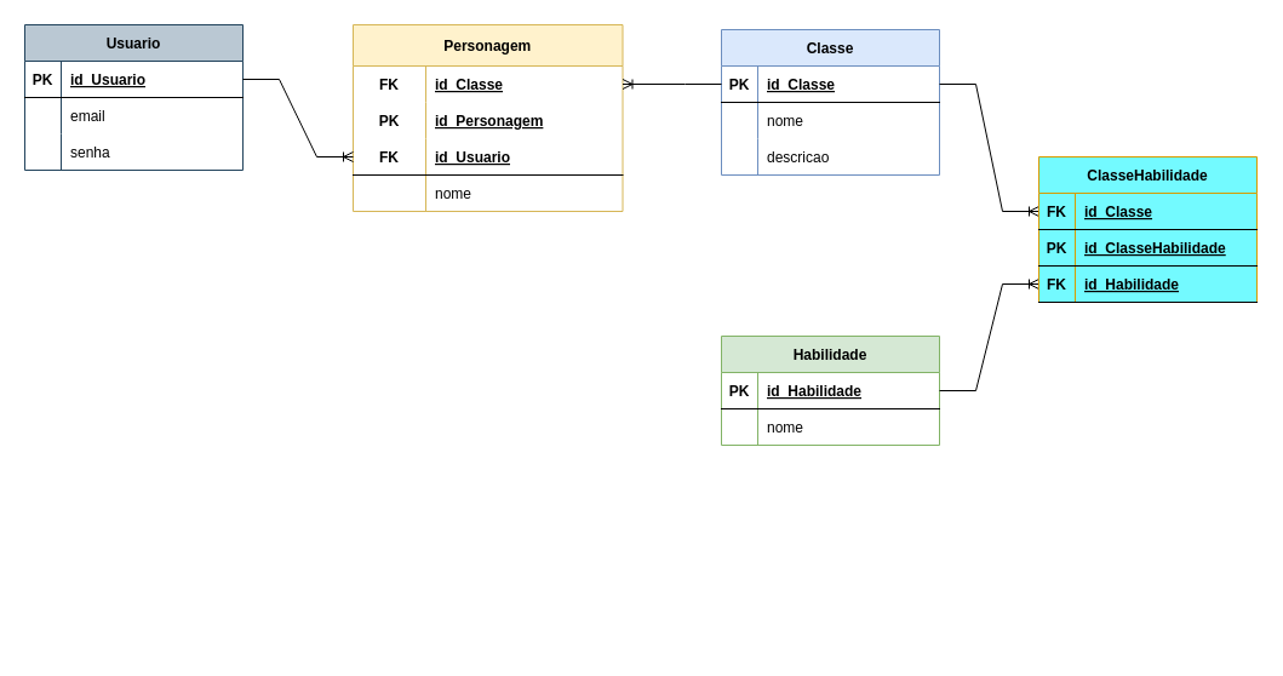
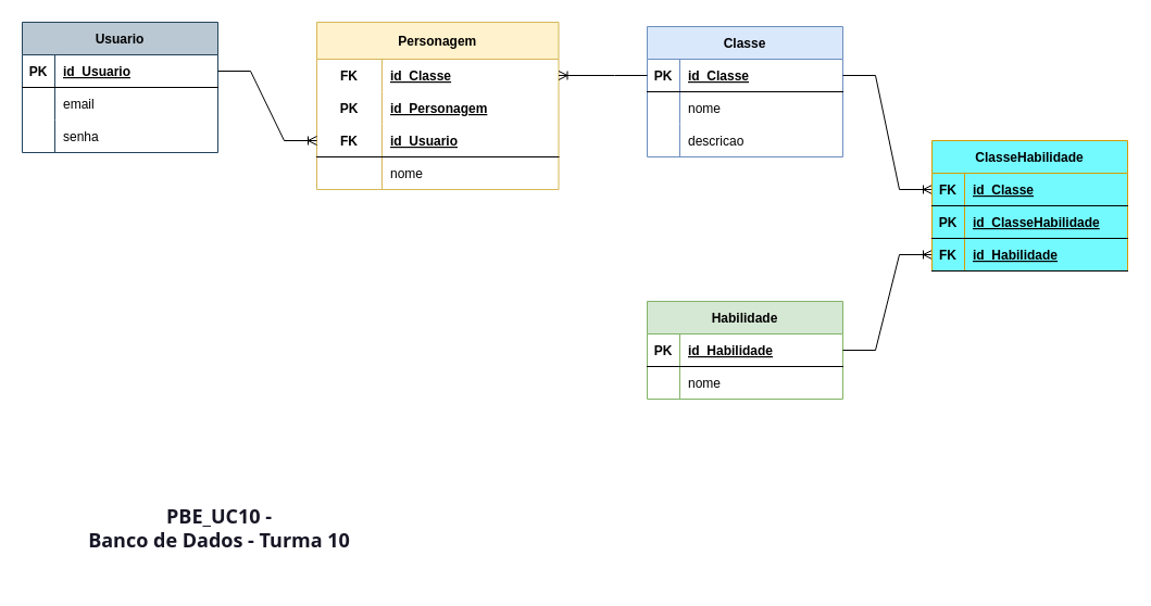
  <mxCell id="0" />
  <mxCell id="1" parent="0" />
  <mxCell id="2" value="Usuario" style="shape=table;startSize=30;container=1;collapsible=1;childLayout=tableLayout;fixedRows=1;rowLines=0;fontStyle=1;align=center;resizeLast=1;fontSize=12;fillColor=#bac8d3;strokeColor=#23445d;" vertex="1" parent="1"><mxGeometry x="20" y="20" width="180" height="120" as="geometry" /></mxCell>
  <mxCell id="3" value="" style="shape=tableRow;horizontal=0;startSize=0;swimlaneHead=0;swimlaneBody=0;fillColor=none;collapsible=0;dropTarget=0;points=[[0,0.5],[1,0.5]];portConstraint=eastwest;top=0;left=0;right=0;bottom=1;fontSize=12;" vertex="1" parent="2"><mxGeometry y="30" width="180" height="30" as="geometry" /></mxCell>
  <mxCell id="4" value="PK" style="shape=partialRectangle;connectable=0;fillColor=none;top=0;left=0;bottom=0;right=0;fontStyle=1;overflow=hidden;fontSize=12;" vertex="1" parent="3"><mxGeometry width="30" height="30" as="geometry"><mxRectangle width="30" height="30" as="alternateBounds" /></mxGeometry></mxCell>
  <mxCell id="5" value="id_Usuario" style="shape=partialRectangle;connectable=0;fillColor=none;top=0;left=0;bottom=0;right=0;align=left;spacingLeft=6;fontStyle=5;overflow=hidden;fontSize=12;" vertex="1" parent="3"><mxGeometry x="30" width="150" height="30" as="geometry"><mxRectangle width="150" height="30" as="alternateBounds" /></mxGeometry></mxCell>
  <mxCell id="6" value="" style="shape=tableRow;horizontal=0;startSize=0;swimlaneHead=0;swimlaneBody=0;fillColor=none;collapsible=0;dropTarget=0;points=[[0,0.5],[1,0.5]];portConstraint=eastwest;top=0;left=0;right=0;bottom=0;fontSize=12;" vertex="1" parent="2"><mxGeometry y="60" width="180" height="30" as="geometry" /></mxCell>
  <mxCell id="7" value="" style="shape=partialRectangle;connectable=0;fillColor=none;top=0;left=0;bottom=0;right=0;editable=1;overflow=hidden;fontSize=12;" vertex="1" parent="6"><mxGeometry width="30" height="30" as="geometry"><mxRectangle width="30" height="30" as="alternateBounds" /></mxGeometry></mxCell>
  <mxCell id="8" value="email" style="shape=partialRectangle;connectable=0;fillColor=none;top=0;left=0;bottom=0;right=0;align=left;spacingLeft=6;overflow=hidden;fontSize=12;" vertex="1" parent="6"><mxGeometry x="30" width="150" height="30" as="geometry"><mxRectangle width="150" height="30" as="alternateBounds" /></mxGeometry></mxCell>
  <mxCell id="9" value="" style="shape=tableRow;horizontal=0;startSize=0;swimlaneHead=0;swimlaneBody=0;fillColor=none;collapsible=0;dropTarget=0;points=[[0,0.5],[1,0.5]];portConstraint=eastwest;top=0;left=0;right=0;bottom=0;fontSize=12;" vertex="1" parent="2"><mxGeometry y="90" width="180" height="30" as="geometry" /></mxCell>
  <mxCell id="10" value="" style="shape=partialRectangle;connectable=0;fillColor=none;top=0;left=0;bottom=0;right=0;editable=1;overflow=hidden;fontSize=12;" vertex="1" parent="9"><mxGeometry width="30" height="30" as="geometry"><mxRectangle width="30" height="30" as="alternateBounds" /></mxGeometry></mxCell>
  <mxCell id="11" value="senha" style="shape=partialRectangle;connectable=0;fillColor=none;top=0;left=0;bottom=0;right=0;align=left;spacingLeft=6;overflow=hidden;fontSize=12;" vertex="1" parent="9"><mxGeometry x="30" width="150" height="30" as="geometry"><mxRectangle width="150" height="30" as="alternateBounds" /></mxGeometry></mxCell>
  <mxCell id="12" value="Classe" style="shape=table;startSize=30;container=1;collapsible=1;childLayout=tableLayout;fixedRows=1;rowLines=0;fontStyle=1;align=center;resizeLast=1;fontSize=12;fillColor=#dae8fc;strokeColor=#6c8ebf;" vertex="1" parent="1"><mxGeometry x="595" y="24" width="180" height="120" as="geometry" /></mxCell>
  <mxCell id="13" value="" style="shape=tableRow;horizontal=0;startSize=0;swimlaneHead=0;swimlaneBody=0;fillColor=none;collapsible=0;dropTarget=0;points=[[0,0.5],[1,0.5]];portConstraint=eastwest;top=0;left=0;right=0;bottom=1;fontSize=12;" vertex="1" parent="12"><mxGeometry y="30" width="180" height="30" as="geometry" /></mxCell>
  <mxCell id="14" value="PK" style="shape=partialRectangle;connectable=0;fillColor=none;top=0;left=0;bottom=0;right=0;fontStyle=1;overflow=hidden;fontSize=12;" vertex="1" parent="13"><mxGeometry width="30" height="30" as="geometry"><mxRectangle width="30" height="30" as="alternateBounds" /></mxGeometry></mxCell>
  <mxCell id="15" value="id_Classe" style="shape=partialRectangle;connectable=0;fillColor=none;top=0;left=0;bottom=0;right=0;align=left;spacingLeft=6;fontStyle=5;overflow=hidden;fontSize=12;" vertex="1" parent="13"><mxGeometry x="30" width="150" height="30" as="geometry"><mxRectangle width="150" height="30" as="alternateBounds" /></mxGeometry></mxCell>
  <mxCell id="16" value="" style="shape=tableRow;horizontal=0;startSize=0;swimlaneHead=0;swimlaneBody=0;fillColor=none;collapsible=0;dropTarget=0;points=[[0,0.5],[1,0.5]];portConstraint=eastwest;top=0;left=0;right=0;bottom=0;fontSize=12;" vertex="1" parent="12"><mxGeometry y="60" width="180" height="30" as="geometry" /></mxCell>
  <mxCell id="17" value="" style="shape=partialRectangle;connectable=0;fillColor=none;top=0;left=0;bottom=0;right=0;editable=1;overflow=hidden;fontSize=12;" vertex="1" parent="16"><mxGeometry width="30" height="30" as="geometry"><mxRectangle width="30" height="30" as="alternateBounds" /></mxGeometry></mxCell>
  <mxCell id="18" value="nome    " style="shape=partialRectangle;connectable=0;fillColor=none;top=0;left=0;bottom=0;right=0;align=left;spacingLeft=6;overflow=hidden;fontSize=12;" vertex="1" parent="16"><mxGeometry x="30" width="150" height="30" as="geometry"><mxRectangle width="150" height="30" as="alternateBounds" /></mxGeometry></mxCell>
  <mxCell id="19" value="" style="shape=tableRow;horizontal=0;startSize=0;swimlaneHead=0;swimlaneBody=0;fillColor=none;collapsible=0;dropTarget=0;points=[[0,0.5],[1,0.5]];portConstraint=eastwest;top=0;left=0;right=0;bottom=0;fontSize=12;" vertex="1" parent="12"><mxGeometry y="90" width="180" height="30" as="geometry" /></mxCell>
  <mxCell id="20" value="" style="shape=partialRectangle;connectable=0;fillColor=none;top=0;left=0;bottom=0;right=0;editable=1;overflow=hidden;fontSize=12;" vertex="1" parent="19"><mxGeometry width="30" height="30" as="geometry"><mxRectangle width="30" height="30" as="alternateBounds" /></mxGeometry></mxCell>
  <mxCell id="21" value="descricao" style="shape=partialRectangle;connectable=0;fillColor=none;top=0;left=0;bottom=0;right=0;align=left;spacingLeft=6;overflow=hidden;fontSize=12;" vertex="1" parent="19"><mxGeometry x="30" width="150" height="30" as="geometry"><mxRectangle width="150" height="30" as="alternateBounds" /></mxGeometry></mxCell>
  <mxCell id="22" value="Personagem" style="shape=table;startSize=34;container=1;collapsible=1;childLayout=tableLayout;fixedRows=1;rowLines=0;fontStyle=1;align=center;resizeLast=1;fontSize=12;fillColor=#fff2cc;strokeColor=#d6b656;" vertex="1" parent="1"><mxGeometry x="291" y="20" width="222.5" height="154" as="geometry" /></mxCell>
  <mxCell id="23" style="shape=tableRow;horizontal=0;startSize=0;swimlaneHead=0;swimlaneBody=0;fillColor=none;collapsible=0;dropTarget=0;points=[[0,0.5],[1,0.5]];portConstraint=eastwest;top=0;left=0;right=0;bottom=0;fontSize=12;" vertex="1" parent="22"><mxGeometry y="34" width="222.5" height="30" as="geometry" /></mxCell>
  <mxCell id="24" value="FK" style="shape=partialRectangle;connectable=0;fillColor=none;top=0;left=0;bottom=0;right=0;fontStyle=1;overflow=hidden;fontSize=12;" vertex="1" parent="23"><mxGeometry width="60" height="30" as="geometry"><mxRectangle width="60" height="30" as="alternateBounds" /></mxGeometry></mxCell>
  <mxCell id="25" value="id_Classe" style="shape=partialRectangle;connectable=0;fillColor=none;top=0;left=0;bottom=0;right=0;align=left;spacingLeft=6;fontStyle=5;overflow=hidden;fontSize=12;" vertex="1" parent="23"><mxGeometry x="60" width="162.5" height="30" as="geometry"><mxRectangle width="162.5" height="30" as="alternateBounds" /></mxGeometry></mxCell>
  <mxCell id="26" value="" style="shape=tableRow;horizontal=0;startSize=0;swimlaneHead=0;swimlaneBody=0;fillColor=none;collapsible=0;dropTarget=0;points=[[0,0.5],[1,0.5]];portConstraint=eastwest;top=0;left=0;right=0;bottom=0;fontSize=12;" vertex="1" parent="22"><mxGeometry y="64" width="222.5" height="30" as="geometry" /></mxCell>
  <mxCell id="27" value="PK" style="shape=partialRectangle;connectable=0;fillColor=none;top=0;left=0;bottom=0;right=0;fontStyle=1;overflow=hidden;fontSize=12;" vertex="1" parent="26"><mxGeometry width="60" height="30" as="geometry"><mxRectangle width="60" height="30" as="alternateBounds" /></mxGeometry></mxCell>
  <mxCell id="28" value="id_Personagem" style="shape=partialRectangle;connectable=0;fillColor=none;top=0;left=0;bottom=0;right=0;align=left;spacingLeft=6;fontStyle=5;overflow=hidden;fontSize=12;" vertex="1" parent="26"><mxGeometry x="60" width="162.5" height="30" as="geometry"><mxRectangle width="162.5" height="30" as="alternateBounds" /></mxGeometry></mxCell>
  <mxCell id="29" value="" style="shape=tableRow;horizontal=0;startSize=0;swimlaneHead=0;swimlaneBody=0;fillColor=none;collapsible=0;dropTarget=0;points=[[0,0.5],[1,0.5]];portConstraint=eastwest;top=0;left=0;right=0;bottom=1;fontSize=12;" vertex="1" parent="22"><mxGeometry y="94" width="222.5" height="30" as="geometry" /></mxCell>
  <mxCell id="30" value="FK" style="shape=partialRectangle;connectable=0;fillColor=none;top=0;left=0;bottom=0;right=0;fontStyle=1;overflow=hidden;fontSize=12;" vertex="1" parent="29"><mxGeometry width="60" height="30" as="geometry"><mxRectangle width="60" height="30" as="alternateBounds" /></mxGeometry></mxCell>
  <mxCell id="31" value="id_Usuario" style="shape=partialRectangle;connectable=0;fillColor=none;top=0;left=0;bottom=0;right=0;align=left;spacingLeft=6;fontStyle=5;overflow=hidden;fontSize=12;" vertex="1" parent="29"><mxGeometry x="60" width="162.5" height="30" as="geometry"><mxRectangle width="162.5" height="30" as="alternateBounds" /></mxGeometry></mxCell>
  <mxCell id="32" value="" style="shape=tableRow;horizontal=0;startSize=0;swimlaneHead=0;swimlaneBody=0;fillColor=none;collapsible=0;dropTarget=0;points=[[0,0.5],[1,0.5]];portConstraint=eastwest;top=0;left=0;right=0;bottom=0;fontSize=12;" vertex="1" parent="22"><mxGeometry y="124" width="222.5" height="30" as="geometry" /></mxCell>
  <mxCell id="33" value="" style="shape=partialRectangle;connectable=0;fillColor=none;top=0;left=0;bottom=0;right=0;editable=1;overflow=hidden;fontSize=12;" vertex="1" parent="32"><mxGeometry width="60" height="30" as="geometry"><mxRectangle width="60" height="30" as="alternateBounds" /></mxGeometry></mxCell>
  <mxCell id="34" value="nome" style="shape=partialRectangle;connectable=0;fillColor=none;top=0;left=0;bottom=0;right=0;align=left;spacingLeft=6;overflow=hidden;fontSize=12;" vertex="1" parent="32"><mxGeometry x="60" width="162.5" height="30" as="geometry"><mxRectangle width="162.5" height="30" as="alternateBounds" /></mxGeometry></mxCell>
  <mxCell id="35" value="" style="edgeStyle=entityRelationEdgeStyle;fontSize=12;html=1;endArrow=ERoneToMany;rounded=0;entryX=1;entryY=0.5;entryDx=0;entryDy=0;exitX=0;exitY=0.5;exitDx=0;exitDy=0;" edge="1" parent="1" source="13" target="23"><mxGeometry width="100" height="100" relative="1" as="geometry"><mxPoint x="534" y="70" as="sourcePoint" /><mxPoint x="523" y="122" as="targetPoint" /></mxGeometry></mxCell>
  <mxCell id="36" value="" style="edgeStyle=entityRelationEdgeStyle;fontSize=12;html=1;endArrow=ERoneToMany;rounded=0;exitX=1;exitY=0.5;exitDx=0;exitDy=0;entryX=0;entryY=0.5;entryDx=0;entryDy=0;" edge="1" parent="1" source="3" target="29"><mxGeometry width="100" height="100" relative="1" as="geometry"><mxPoint x="414" y="149" as="sourcePoint" /><mxPoint x="514" y="49" as="targetPoint" /></mxGeometry></mxCell>
  <mxCell id="37" value="" style="shape=partialRectangle;connectable=0;fillColor=none;top=0;left=0;bottom=0;right=0;fontStyle=1;overflow=hidden;fontSize=12;" vertex="1" parent="1"><mxGeometry x="894" y="174" width="30" height="30" as="geometry"><mxRectangle width="30" height="30" as="alternateBounds" /></mxGeometry></mxCell>
  <mxCell id="38" value="" style="shape=partialRectangle;connectable=0;fillColor=none;top=0;left=0;bottom=0;right=0;fontStyle=1;overflow=hidden;fontSize=12;" vertex="1" parent="1"><mxGeometry x="857" y="183" width="30" height="30" as="geometry"><mxRectangle width="30" height="30" as="alternateBounds" /></mxGeometry></mxCell>
  <mxCell id="39" value="" style="shape=partialRectangle;connectable=0;fillColor=none;top=0;left=0;bottom=0;right=0;fontStyle=1;overflow=hidden;fontSize=12;" vertex="1" parent="1"><mxGeometry x="857" y="213" width="30" height="30" as="geometry"><mxRectangle width="30" height="30" as="alternateBounds" /></mxGeometry></mxCell>
  <mxCell id="40" value="" style="edgeStyle=entityRelationEdgeStyle;fontSize=12;html=1;endArrow=ERoneToMany;rounded=0;exitX=1;exitY=0.5;exitDx=0;exitDy=0;entryX=0;entryY=0.5;entryDx=0;entryDy=0;" edge="1" parent="1" source="13" target="50"><mxGeometry width="100" height="100" relative="1" as="geometry"><mxPoint x="897.5" y="116" as="sourcePoint" /><mxPoint x="857" y="168" as="targetPoint" /></mxGeometry></mxCell>
  <mxCell id="41" value="Habilidade" style="shape=table;startSize=30;container=1;collapsible=1;childLayout=tableLayout;fixedRows=1;rowLines=0;fontStyle=1;align=center;resizeLast=1;fontSize=12;fillColor=#d5e8d4;strokeColor=#82b366;" vertex="1" parent="1"><mxGeometry x="595" y="277" width="180" height="90" as="geometry" /></mxCell>
  <mxCell id="42" value="" style="shape=tableRow;horizontal=0;startSize=0;swimlaneHead=0;swimlaneBody=0;fillColor=none;collapsible=0;dropTarget=0;points=[[0,0.5],[1,0.5]];portConstraint=eastwest;top=0;left=0;right=0;bottom=1;fontSize=12;" vertex="1" parent="41"><mxGeometry y="30" width="180" height="30" as="geometry" /></mxCell>
  <mxCell id="43" value="PK" style="shape=partialRectangle;connectable=0;fillColor=none;top=0;left=0;bottom=0;right=0;fontStyle=1;overflow=hidden;fontSize=12;" vertex="1" parent="42"><mxGeometry width="30" height="30" as="geometry"><mxRectangle width="30" height="30" as="alternateBounds" /></mxGeometry></mxCell>
  <mxCell id="44" value="id_Habilidade" style="shape=partialRectangle;connectable=0;fillColor=none;top=0;left=0;bottom=0;right=0;align=left;spacingLeft=6;fontStyle=5;overflow=hidden;fontSize=12;" vertex="1" parent="42"><mxGeometry x="30" width="150" height="30" as="geometry"><mxRectangle width="150" height="30" as="alternateBounds" /></mxGeometry></mxCell>
  <mxCell id="45" value="" style="shape=tableRow;horizontal=0;startSize=0;swimlaneHead=0;swimlaneBody=0;fillColor=none;collapsible=0;dropTarget=0;points=[[0,0.5],[1,0.5]];portConstraint=eastwest;top=0;left=0;right=0;bottom=0;fontSize=12;" vertex="1" parent="41"><mxGeometry y="60" width="180" height="30" as="geometry" /></mxCell>
  <mxCell id="46" value="" style="shape=partialRectangle;connectable=0;fillColor=none;top=0;left=0;bottom=0;right=0;editable=1;overflow=hidden;fontSize=12;" vertex="1" parent="45"><mxGeometry width="30" height="30" as="geometry"><mxRectangle width="30" height="30" as="alternateBounds" /></mxGeometry></mxCell>
  <mxCell id="47" value="nome    " style="shape=partialRectangle;connectable=0;fillColor=none;top=0;left=0;bottom=0;right=0;align=left;spacingLeft=6;overflow=hidden;fontSize=12;" vertex="1" parent="45"><mxGeometry x="30" width="150" height="30" as="geometry"><mxRectangle width="150" height="30" as="alternateBounds" /></mxGeometry></mxCell>
  <mxCell id="48" value="" style="edgeStyle=entityRelationEdgeStyle;fontSize=12;html=1;endArrow=ERoneToMany;rounded=0;entryX=0;entryY=0.5;entryDx=0;entryDy=0;exitX=1;exitY=0.5;exitDx=0;exitDy=0;" edge="1" parent="1" source="41" target="56"><mxGeometry width="100" height="100" relative="1" as="geometry"><mxPoint x="1077" y="228" as="sourcePoint" /><mxPoint x="857" y="228" as="targetPoint" /></mxGeometry></mxCell>
  <mxCell id="49" value="ClasseHabilidade" style="shape=table;startSize=30;container=1;collapsible=1;childLayout=tableLayout;fixedRows=1;rowLines=0;fontStyle=1;align=center;resizeLast=1;fontSize=12;shadow=0;fillColor=#73FAFF;strokeColor=#d79b00;rounded=0;swimlaneFillColor=#73FAFF;" vertex="1" parent="1"><mxGeometry x="857" y="129" width="180" height="120" as="geometry" /></mxCell>
  <mxCell id="50" value="" style="shape=tableRow;horizontal=0;startSize=0;swimlaneHead=0;swimlaneBody=0;fillColor=none;collapsible=0;dropTarget=0;points=[[0,0.5],[1,0.5]];portConstraint=eastwest;top=0;left=0;right=0;bottom=1;fontSize=12;" vertex="1" parent="49"><mxGeometry y="30" width="180" height="30" as="geometry" /></mxCell>
  <mxCell id="51" value="FK" style="shape=partialRectangle;connectable=0;fillColor=none;top=0;left=0;bottom=0;right=0;fontStyle=1;overflow=hidden;fontSize=12;" vertex="1" parent="50"><mxGeometry width="30" height="30" as="geometry"><mxRectangle width="30" height="30" as="alternateBounds" /></mxGeometry></mxCell>
  <mxCell id="52" value="id_Classe" style="shape=partialRectangle;connectable=0;fillColor=none;top=0;left=0;bottom=0;right=0;align=left;spacingLeft=6;fontStyle=5;overflow=hidden;fontSize=12;" vertex="1" parent="50"><mxGeometry x="30" width="150" height="30" as="geometry"><mxRectangle width="150" height="30" as="alternateBounds" /></mxGeometry></mxCell>
  <mxCell id="53" value="" style="shape=tableRow;horizontal=0;startSize=0;swimlaneHead=0;swimlaneBody=0;fillColor=none;collapsible=0;dropTarget=0;points=[[0,0.5],[1,0.5]];portConstraint=eastwest;top=0;left=0;right=0;bottom=1;fontSize=12;" vertex="1" parent="49"><mxGeometry y="60" width="180" height="30" as="geometry" /></mxCell>
  <mxCell id="54" value="PK" style="shape=partialRectangle;connectable=0;fillColor=none;top=0;left=0;bottom=0;right=0;fontStyle=1;overflow=hidden;fontSize=12;" vertex="1" parent="53"><mxGeometry width="30" height="30" as="geometry"><mxRectangle width="30" height="30" as="alternateBounds" /></mxGeometry></mxCell>
  <mxCell id="55" value="id_ClasseHabilidade" style="shape=partialRectangle;connectable=0;fillColor=none;top=0;left=0;bottom=0;right=0;align=left;spacingLeft=6;fontStyle=5;overflow=hidden;fontSize=12;" vertex="1" parent="53"><mxGeometry x="30" width="150" height="30" as="geometry"><mxRectangle width="150" height="30" as="alternateBounds" /></mxGeometry></mxCell>
  <mxCell id="56" value="" style="shape=tableRow;horizontal=0;startSize=0;swimlaneHead=0;swimlaneBody=0;fillColor=none;collapsible=0;dropTarget=0;points=[[0,0.5],[1,0.5]];portConstraint=eastwest;top=0;left=0;right=0;bottom=1;fontSize=12;" vertex="1" parent="49"><mxGeometry y="90" width="180" height="30" as="geometry" /></mxCell>
  <mxCell id="57" value="FK" style="shape=partialRectangle;connectable=0;fillColor=none;top=0;left=0;bottom=0;right=0;fontStyle=1;overflow=hidden;fontSize=12;" vertex="1" parent="56"><mxGeometry width="30" height="30" as="geometry"><mxRectangle width="30" height="30" as="alternateBounds" /></mxGeometry></mxCell>
  <mxCell id="58" value="id_Habilidade" style="shape=partialRectangle;connectable=0;fillColor=none;top=0;left=0;bottom=0;right=0;align=left;spacingLeft=6;fontStyle=5;overflow=hidden;fontSize=12;" vertex="1" parent="56"><mxGeometry x="30" width="150" height="30" as="geometry"><mxRectangle width="150" height="30" as="alternateBounds" /></mxGeometry></mxCell>
+ <mxCell id="59" value="&lt;span style=&quot;color: rgb(23, 22, 37); font-family: &amp;quot;Open Sans Hebrew&amp;quot;, &amp;quot;Open Sans&amp;quot;, sans-serif; font-size: 18px; background-color: rgb(255, 255, 255);&quot;&gt;PBE_UC10 - &lt;br&gt;Banco de Dados - Turma 10&lt;br style=&quot;font-size: 18px;&quot;&gt;&lt;br style=&quot;font-size: 18px;&quot;&gt;&lt;/span&gt;" style="text;html=1;resizable=0;autosize=1;align=center;verticalAlign=middle;points=[];rounded=0;fontStyle=1;fontSize=18;labelBorderColor=none;" vertex="1" parent="1"><mxGeometry x="74" y="459" width="254" height="77" as="geometry" /></mxCell>
